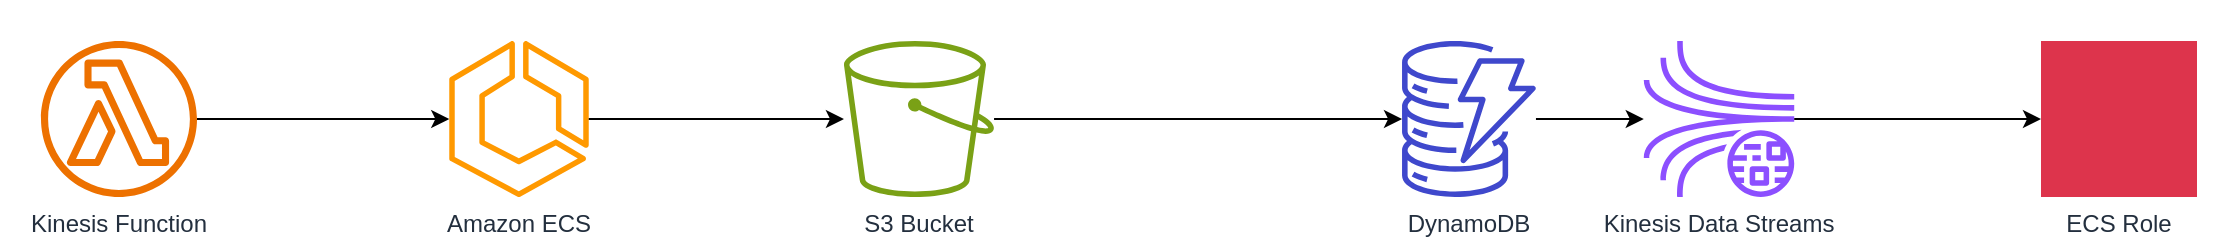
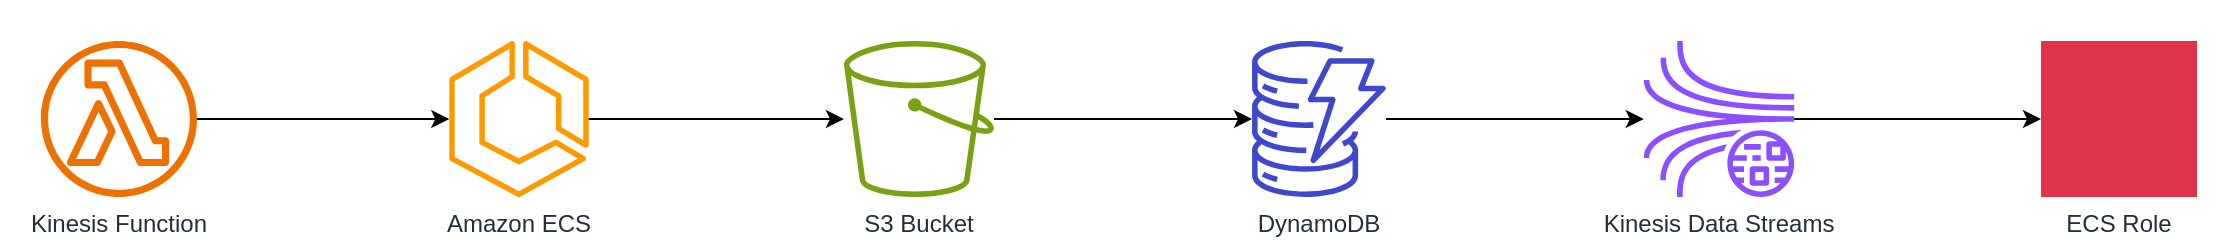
  <mxCell id="0" />
  <mxCell id="1" parent="0" />
  <mxCell id="2" value="Kinesis Function" style="sketch=0;outlineConnect=0;fontColor=#232F3E;gradientColor=none;fillColor=#ED7100;strokeColor=none;dashed=0;verticalLabelPosition=bottom;verticalAlign=top;align=center;html=1;fontSize=12;fontStyle=0;aspect=fixed;pointerEvents=1;shape=mxgraph.aws4.lambda_function;" vertex="1" parent="1"><mxGeometry x="20" y="20" width="78" height="78" as="geometry" /></mxCell>
  <mxCell id="3" value="Amazon ECS" style="sketch=0;outlineConnect=0;fontColor=#232F3E;gradientColor=none;fillColor=#FF9900;strokeColor=none;dashed=0;verticalLabelPosition=bottom;verticalAlign=top;align=center;html=1;fontSize=12;fontStyle=0;aspect=fixed;pointerEvents=1;shape=mxgraph.aws4.ecs;" vertex="1" parent="1"><mxGeometry x="220" y="20" width="78" height="78" as="geometry" /></mxCell>
  <mxCell id="4" value="S3 Bucket" style="sketch=0;outlineConnect=0;fontColor=#232F3E;gradientColor=none;fillColor=#7AA116;strokeColor=none;dashed=0;verticalLabelPosition=bottom;verticalAlign=top;align=center;html=1;fontSize=12;fontStyle=0;aspect=fixed;pointerEvents=1;shape=mxgraph.aws4.s3;" vertex="1" parent="1"><mxGeometry x="420" y="20" width="78" height="78" as="geometry" /></mxCell>
- <mxCell id="5" value="DynamoDB" style="sketch=0;outlineConnect=0;fontColor=#232F3E;gradientColor=none;fillColor=#3F48CC;strokeColor=none;dashed=0;verticalLabelPosition=bottom;verticalAlign=top;align=center;html=1;fontSize=12;fontStyle=0;aspect=fixed;pointerEvents=1;shape=mxgraph.aws4.dynamodb;" vertex="1" parent="1"><mxGeometry x="695" y="20" width="78" height="78" as="geometry" /></mxCell>
+ <mxCell id="5" value="DynamoDB" style="sketch=0;outlineConnect=0;fontColor=#232F3E;gradientColor=none;fillColor=#3F48CC;strokeColor=none;dashed=0;verticalLabelPosition=bottom;verticalAlign=top;align=center;html=1;fontSize=12;fontStyle=0;aspect=fixed;pointerEvents=1;shape=mxgraph.aws4.dynamodb;" vertex="1" parent="1"><mxGeometry x="620" y="20" width="78" height="78" as="geometry" /></mxCell>
  <mxCell id="6" value="Kinesis Data Streams" style="sketch=0;outlineConnect=0;fontColor=#232F3E;gradientColor=none;fillColor=#8C4FFF;strokeColor=none;dashed=0;verticalLabelPosition=bottom;verticalAlign=top;align=center;html=1;fontSize=12;fontStyle=0;aspect=fixed;pointerEvents=1;shape=mxgraph.aws4.kinesis_data_streams;" vertex="1" parent="1"><mxGeometry x="820" y="20" width="78" height="78" as="geometry" /></mxCell>
  <mxCell id="7" value="ECS Role" style="sketch=0;outlineConnect=0;fontColor=#232F3E;gradientColor=none;fillColor=#DD344C;strokeColor=none;dashed=0;verticalLabelPosition=bottom;verticalAlign=top;align=center;html=1;fontSize=12;fontStyle=0;aspect=fixed;pointerEvents=1;shape=mxgraph.aws4.iam;" vertex="1" parent="1"><mxGeometry x="1020" y="20" width="78" height="78" as="geometry" /></mxCell>
  <mxCell id="8" value="" style="endArrow=classic;html=1;rounded=0;exitX=1;exitY=0.5;exitDx=0;exitDy=0;exitPerimeter=0;entryX=0;entryY=0.5;entryDx=0;entryDy=0;entryPerimeter=0;" edge="1" parent="1" source="2" target="3"><mxGeometry width="50" height="50" relative="1" as="geometry"><mxPoint x="170" y="120" as="sourcePoint" /><mxPoint x="220" y="70" as="targetPoint" /></mxGeometry></mxCell>
  <mxCell id="9" value="" style="endArrow=classic;html=1;rounded=0;exitX=1;exitY=0.5;exitDx=0;exitDy=0;exitPerimeter=0;entryX=0;entryY=0.5;entryDx=0;entryDy=0;entryPerimeter=0;" edge="1" parent="1" source="3" target="4"><mxGeometry width="50" height="50" relative="1" as="geometry"><mxPoint x="170" y="120" as="sourcePoint" /><mxPoint x="220" y="70" as="targetPoint" /></mxGeometry></mxCell>
  <mxCell id="10" value="" style="endArrow=classic;html=1;rounded=0;exitX=1;exitY=0.5;exitDx=0;exitDy=0;exitPerimeter=0;entryX=0;entryY=0.5;entryDx=0;entryDy=0;entryPerimeter=0;" edge="1" parent="1" source="4" target="5"><mxGeometry width="50" height="50" relative="1" as="geometry"><mxPoint x="170" y="120" as="sourcePoint" /><mxPoint x="220" y="70" as="targetPoint" /></mxGeometry></mxCell>
  <mxCell id="11" value="" style="endArrow=classic;html=1;rounded=0;exitX=1;exitY=0.5;exitDx=0;exitDy=0;exitPerimeter=0;entryX=0;entryY=0.5;entryDx=0;entryDy=0;entryPerimeter=0;" edge="1" parent="1" source="5" target="6"><mxGeometry width="50" height="50" relative="1" as="geometry"><mxPoint x="170" y="120" as="sourcePoint" /><mxPoint x="220" y="70" as="targetPoint" /></mxGeometry></mxCell>
  <mxCell id="12" value="" style="endArrow=classic;html=1;rounded=0;exitX=1;exitY=0.5;exitDx=0;exitDy=0;exitPerimeter=0;entryX=0;entryY=0.5;entryDx=0;entryDy=0;entryPerimeter=0;" edge="1" parent="1" source="6" target="7"><mxGeometry width="50" height="50" relative="1" as="geometry"><mxPoint x="170" y="120" as="sourcePoint" /><mxPoint x="220" y="70" as="targetPoint" /></mxGeometry></mxCell>
